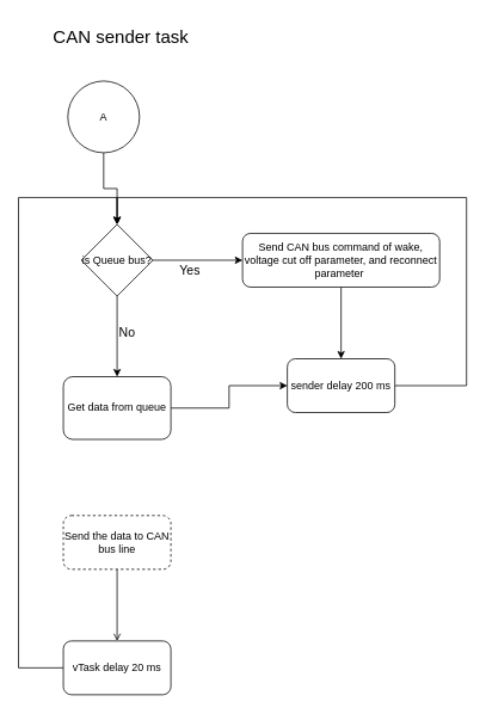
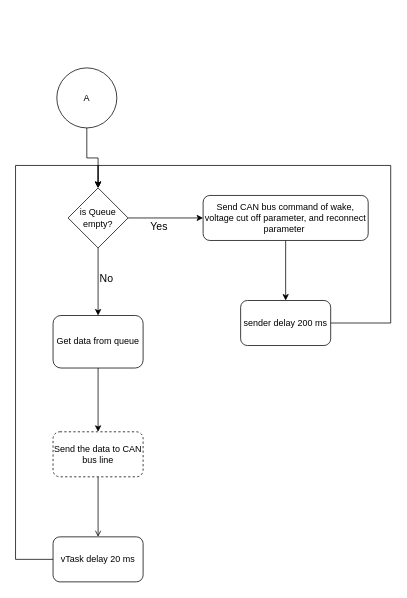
  <mxCell id="0" />
  <mxCell id="1" parent="0" />
- <mxCell id="2" value="&lt;font style=&quot;font-size: 20px;&quot;&gt;CAN sender task&lt;/font&gt;" style="text;html=1;align=center;verticalAlign=middle;resizable=0;points=[];autosize=1;strokeColor=none;fillColor=none;" parent="1" vertex="1"><mxGeometry x="49" y="20" width="170" height="40" as="geometry" /></mxCell>
  <mxCell id="3" value="" style="edgeStyle=orthogonalEdgeStyle;rounded=0;orthogonalLoop=1;jettySize=auto;html=1;" parent="1" source="4" target="9" edge="1"><mxGeometry relative="1" as="geometry" /></mxCell>
  <mxCell id="4" value="A" style="ellipse;whiteSpace=wrap;html=1;aspect=fixed;" parent="1" vertex="1"><mxGeometry x="75" y="90" width="80" height="80" as="geometry" /></mxCell>
  <mxCell id="5" value="" style="edgeStyle=orthogonalEdgeStyle;rounded=0;orthogonalLoop=1;jettySize=auto;html=1;" parent="1" source="9" target="11" edge="1"><mxGeometry relative="1" as="geometry" /></mxCell>
  <mxCell id="6" value="No" style="edgeLabel;html=1;align=center;verticalAlign=middle;resizable=0;points=[];fontSize=14;" parent="5" vertex="1" connectable="0"><mxGeometry x="-0.244" relative="1" as="geometry"><mxPoint x="10" y="6" as="offset" /></mxGeometry></mxCell>
  <mxCell id="7" value="" style="edgeStyle=orthogonalEdgeStyle;rounded=0;orthogonalLoop=1;jettySize=auto;html=1;" parent="1" source="9" target="13" edge="1"><mxGeometry relative="1" as="geometry" /></mxCell>
  <mxCell id="8" value="Yes" style="edgeLabel;html=1;align=center;verticalAlign=middle;resizable=0;points=[];fontSize=14;" parent="7" vertex="1" connectable="0"><mxGeometry x="0.24" relative="1" as="geometry"><mxPoint x="-22" y="10" as="offset" /></mxGeometry></mxCell>
- <mxCell id="9" value="is Queue bus?" style="rhombus;whiteSpace=wrap;html=1;" parent="1" vertex="1"><mxGeometry x="90" y="250" width="80" height="80" as="geometry" /></mxCell>
- <mxCell id="10" value="" style="edgeStyle=orthogonalEdgeStyle;rounded=0;orthogonalLoop=1;jettySize=auto;html=1;" parent="1" source="11" target="19" edge="1"><mxGeometry relative="1" as="geometry" /></mxCell>
+ <mxCell id="9" value="is Queue empty?" style="rhombus;whiteSpace=wrap;html=1;" parent="1" vertex="1"><mxGeometry x="90" y="250" width="80" height="80" as="geometry" /></mxCell>
+ <mxCell id="10" value="" style="edgeStyle=orthogonalEdgeStyle;rounded=0;orthogonalLoop=1;jettySize=auto;html=1;" parent="1" source="11" target="15" edge="1"><mxGeometry relative="1" as="geometry" /></mxCell>
  <mxCell id="11" value="Get data from queue" style="rounded=1;whiteSpace=wrap;html=1;" parent="1" vertex="1"><mxGeometry x="70" y="420" width="120" height="70" as="geometry" /></mxCell>
  <mxCell id="12" value="" style="edgeStyle=orthogonalEdgeStyle;rounded=0;orthogonalLoop=1;jettySize=auto;html=1;" parent="1" source="13" target="19" edge="1"><mxGeometry relative="1" as="geometry" /></mxCell>
  <mxCell id="13" value="Send CAN bus command of wake, voltage cut off parameter, and reconnect parameter&amp;nbsp;" style="rounded=1;whiteSpace=wrap;html=1;" parent="1" vertex="1"><mxGeometry x="270" y="260" width="220" height="60" as="geometry" /></mxCell>
  <mxCell id="14" value="" style="edgeStyle=orthogonalEdgeStyle;rounded=0;orthogonalLoop=1;jettySize=auto;html=1;endArrow=open;" parent="1" source="15" target="17" edge="1"><mxGeometry relative="1" as="geometry" /></mxCell>
  <mxCell id="15" value="Send the data to CAN bus line" style="whiteSpace=wrap;html=1;rounded=1;dashed=1;" parent="1" vertex="1"><mxGeometry x="70" y="575" width="120" height="60" as="geometry" /></mxCell>
  <mxCell id="16" style="edgeStyle=orthogonalEdgeStyle;rounded=0;orthogonalLoop=1;jettySize=auto;html=1;entryX=0.5;entryY=0;entryDx=0;entryDy=0;" edge="1" parent="1" source="17" target="9"><mxGeometry relative="1" as="geometry"><Array as="points"><mxPoint x="20" y="745" /><mxPoint x="20" y="220" /><mxPoint x="130" y="220" /></Array></mxGeometry></mxCell>
  <mxCell id="17" value="vTask delay 20 ms" style="rounded=1;whiteSpace=wrap;html=1;" parent="1" vertex="1"><mxGeometry x="70" y="715" width="120" height="60" as="geometry" /></mxCell>
  <mxCell id="18" style="edgeStyle=orthogonalEdgeStyle;rounded=0;orthogonalLoop=1;jettySize=auto;html=1;entryX=0.5;entryY=0;entryDx=0;entryDy=0;" edge="1" parent="1" source="19" target="9"><mxGeometry relative="1" as="geometry"><Array as="points"><mxPoint x="520" y="430" /><mxPoint x="520" y="220" /><mxPoint x="130" y="220" /></Array></mxGeometry></mxCell>
  <mxCell id="19" value="sender delay 200 ms" style="rounded=1;whiteSpace=wrap;html=1;" parent="1" vertex="1"><mxGeometry x="320" y="400" width="120" height="60" as="geometry" /></mxCell>
